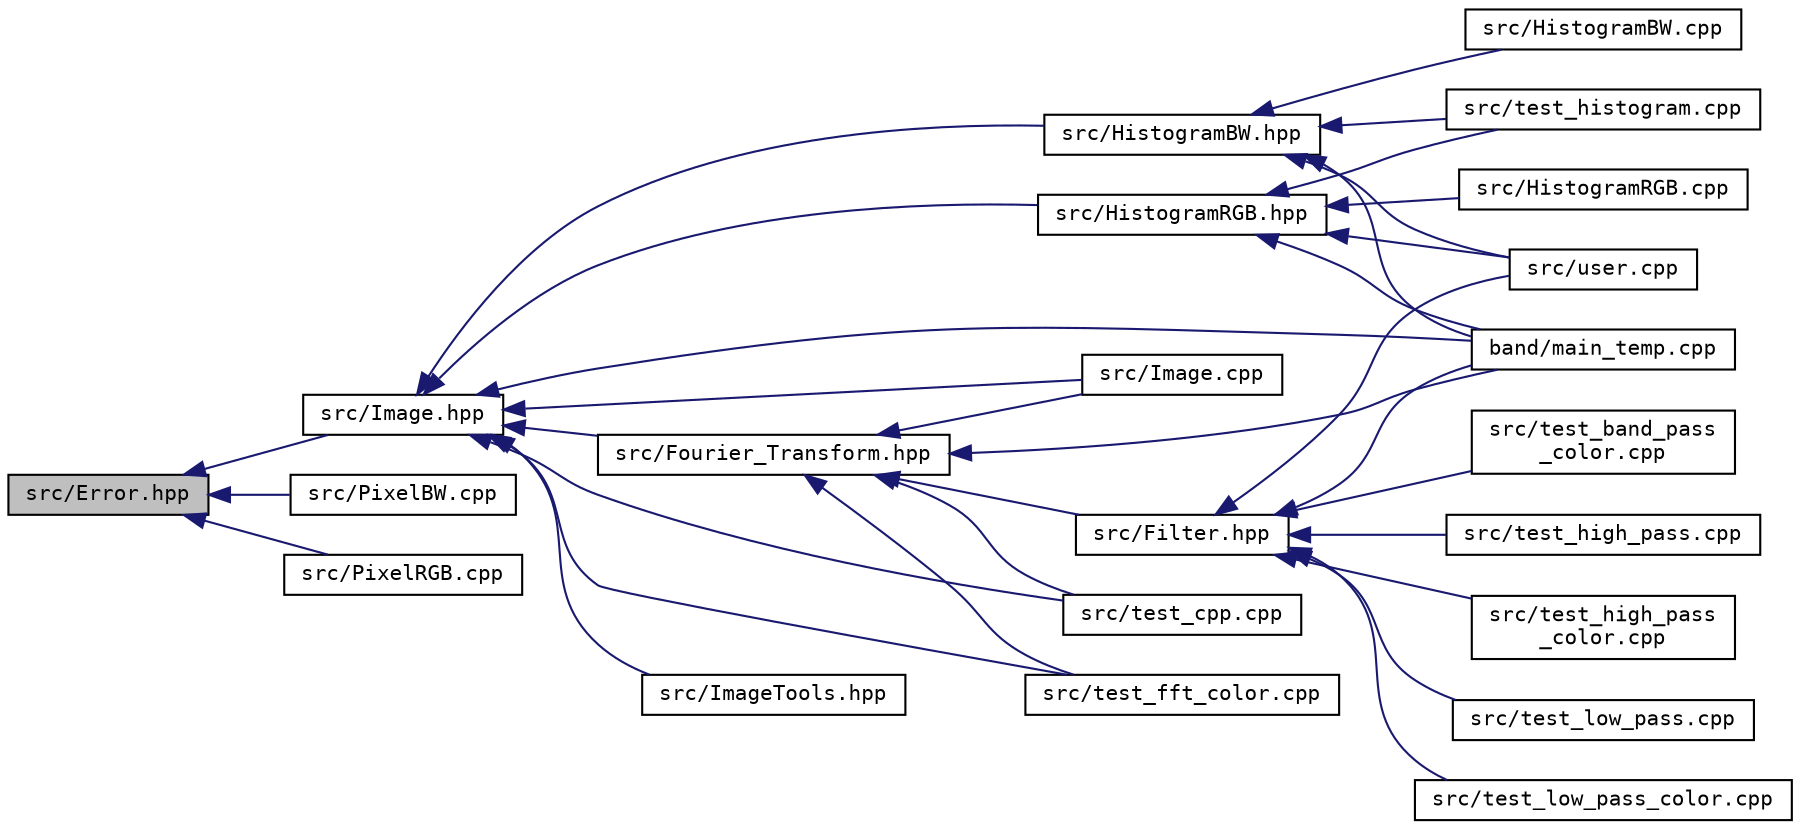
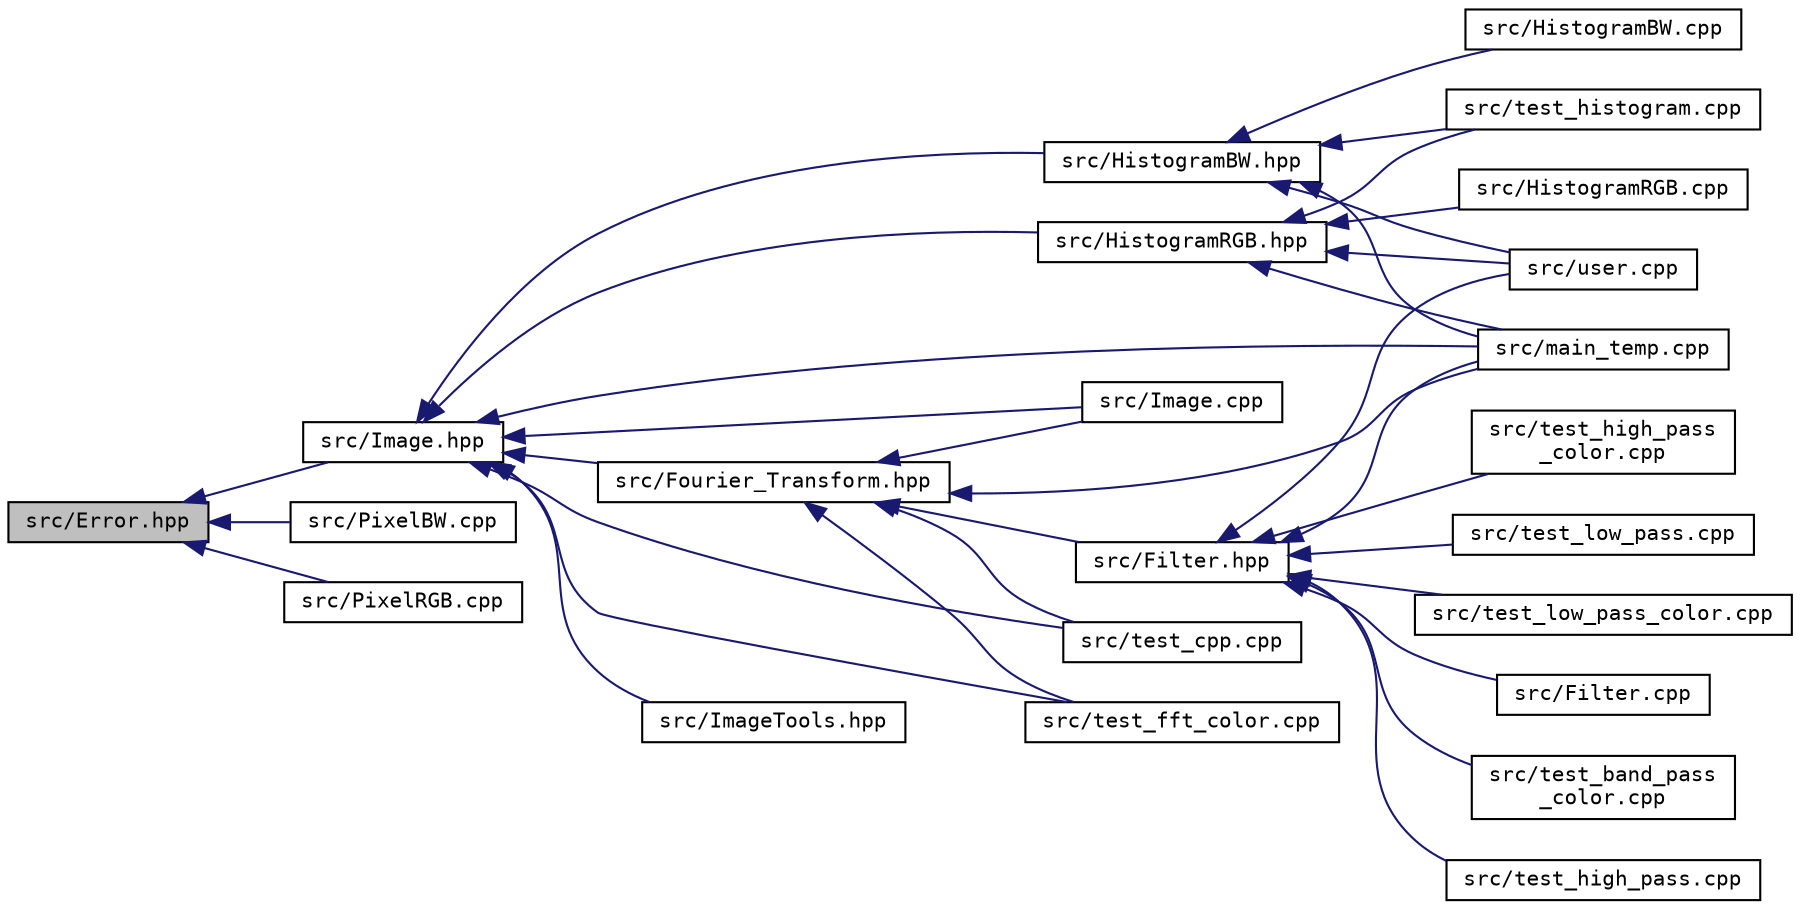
  digraph {
    fontname="DejaVu Sans Mono"
    rankdir=LR
    node [color=black fillcolor=white fontname="DejaVu Sans Mono" fontsize=10 shape=record style=filled]
    edge [color=midnightblue dir=back fontname="DejaVu Sans Mono" fontsize=10 labelfontname=Helvetica labelfontsize=10 style=solid]
    n1 [fillcolor=grey75 fontcolor=black height=0.2 label="src/Error.hpp" width=0.4]
    n2 [height=0.2 label="src/Image.hpp" width=0.4]
    n3 [height=0.2 label="src/PixelBW.cpp" width=0.4]
    n4 [height=0.2 label="src/PixelRGB.cpp" width=0.4]
    n5 [height=0.2 label="src/Fourier_Transform.hpp" width=0.4]
-   n6 [height=0.2 label="band/main_temp.cpp" width=0.4]
+   n6 [height=0.2 label="src/main_temp.cpp" width=0.4]
    n7 [height=0.2 label="src/Image.cpp" width=0.4]
    n8 [height=0.2 label="src/test_cpp.cpp" width=0.4]
    n9 [height=0.2 label="src/test_fft_color.cpp" width=0.4]
    n10 [height=0.2 label="src/HistogramBW.hpp" width=0.4]
    n11 [height=0.2 label="src/HistogramRGB.hpp" width=0.4]
    n12 [height=0.2 label="src/ImageTools.hpp" width=0.4]
    n13 [height=0.2 label="src/Filter.hpp" width=0.4]
    n14 [height=0.2 label="src/user.cpp" width=0.4]
    n15 [height=0.2 label="src/HistogramBW.cpp" width=0.4]
    n16 [height=0.2 label="src/test_histogram.cpp" width=0.4]
    n17 [height=0.2 label="src/HistogramRGB.cpp" width=0.4]
+   n18 [height=0.2 label="src/Filter.cpp" width=0.4]
    n19 [height=0.2 label="src/test_band_pass\l_color.cpp" width=0.4]
    n20 [height=0.2 label="src/test_high_pass.cpp" width=0.4]
    n21 [height=0.2 label="src/test_high_pass\l_color.cpp" width=0.4]
    n22 [height=0.2 label="src/test_low_pass.cpp" width=0.4]
    n23 [height=0.2 label="src/test_low_pass_color.cpp" width=0.4]
    n1 -> n2
    n1 -> n3
    n1 -> n4
    n2 -> n5
    n2 -> n6
    n2 -> n7
    n2 -> n8
    n2 -> n9
    n2 -> n10
    n2 -> n11
    n2 -> n12
    n5 -> n6
    n5 -> n7
    n5 -> n8
    n5 -> n9
    n5 -> n13
    n10 -> n6
    n10 -> n14
    n10 -> n15
    n10 -> n16
    n11 -> n6
    n11 -> n14
    n11 -> n16
    n11 -> n17
    n13 -> n6
    n13 -> n14
+   n13 -> n18
    n13 -> n19
    n13 -> n20
    n13 -> n21
    n13 -> n22
    n13 -> n23
  }
